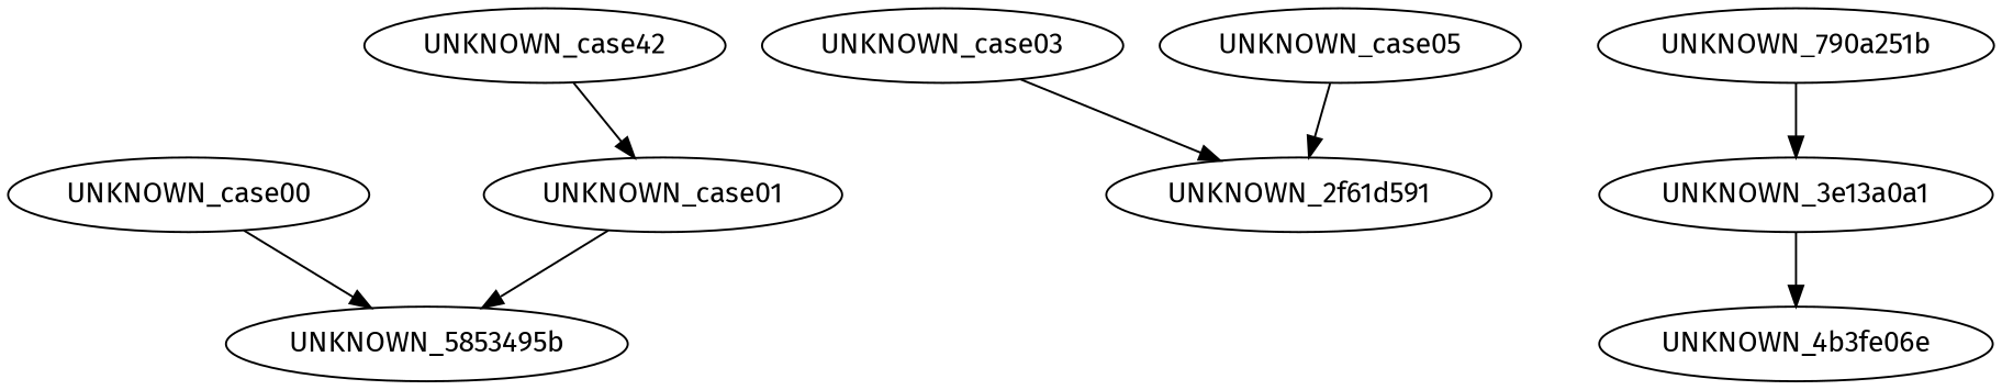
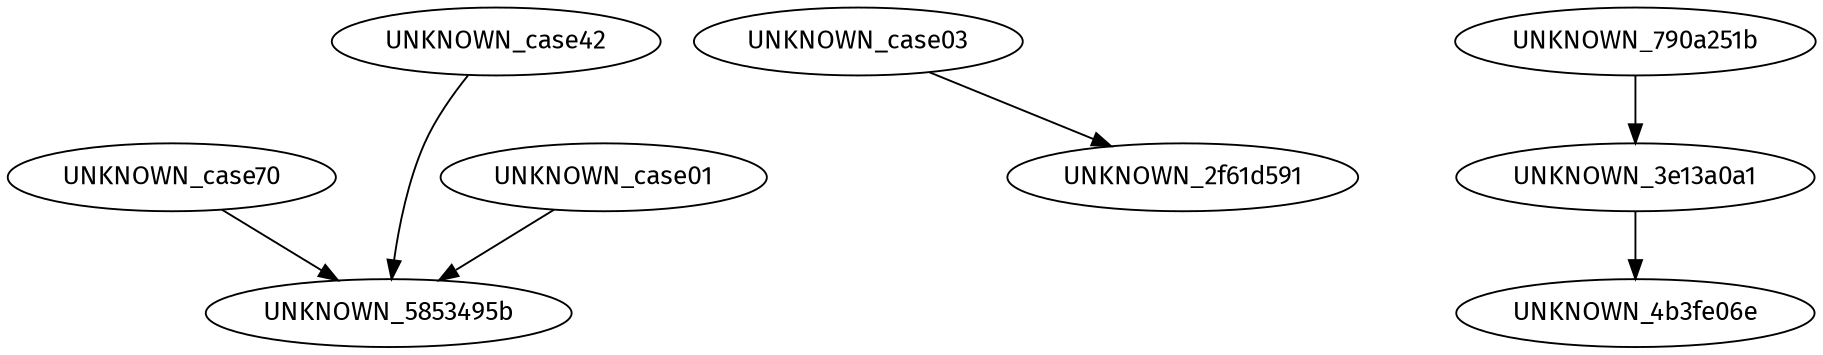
  digraph {
    fontname="Fira Sans"
    node [fontname="Fira Sans"]
    edge [fontname="Fira Sans"]
-   UNKNOWN_case00
+   UNKNOWN_case00 [label=UNKNOWN_case70]
    UNKNOWN_5853495b
    UNKNOWN_case01
    n4 [label=UNKNOWN_case42]
    UNKNOWN_case03
    UNKNOWN_2f61d591
-   UNKNOWN_case05
    n8 [label=UNKNOWN_3e13a0a1]
    UNKNOWN_790a251b
    UNKNOWN_4b3fe06e
    UNKNOWN_case00 -> UNKNOWN_5853495b
    UNKNOWN_case01 -> UNKNOWN_5853495b
-   n4 -> UNKNOWN_case01
+   n4 -> UNKNOWN_5853495b
    UNKNOWN_case03 -> UNKNOWN_2f61d591
-   UNKNOWN_case05 -> UNKNOWN_2f61d591
    n8 -> UNKNOWN_4b3fe06e
    UNKNOWN_790a251b -> n8
  }
